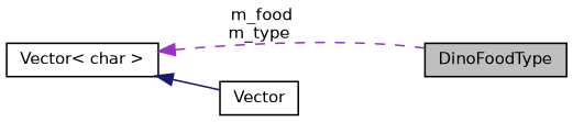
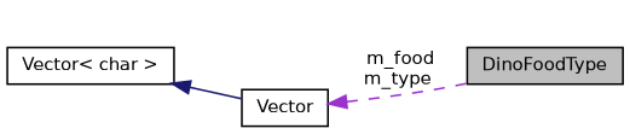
  digraph {
    rankdir=LR
    node [color=black fillcolor=white fontname=Helvetica fontsize=10 shape=record style=filled]
    edge [dir=back fontname=Helvetica fontsize=10 labelfontname=Helvetica labelfontsize=10]
    n1 [fillcolor=grey75 fontcolor=black height=0.2 label=DinoFoodType width=0.4]
    n2 [height=0.2 label=Vector width=0.4]
    n3 [height=0.2 label="Vector\< char \>" width=0.4]
-   n3 -> n1 [color=darkorchid3 label=" m_food\nm_type" style=dashed]
+   n2 -> n1 [color=darkorchid3 label=" m_food\nm_type" style=dashed]
    n3 -> n2 [color=midnightblue style=solid]
  }
